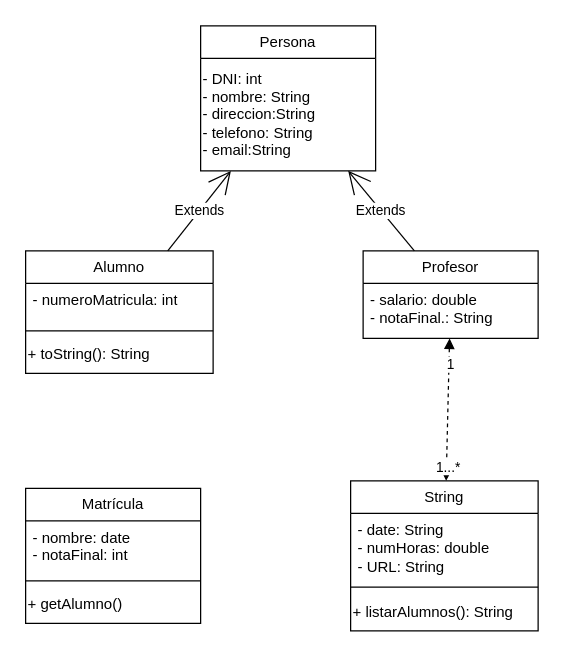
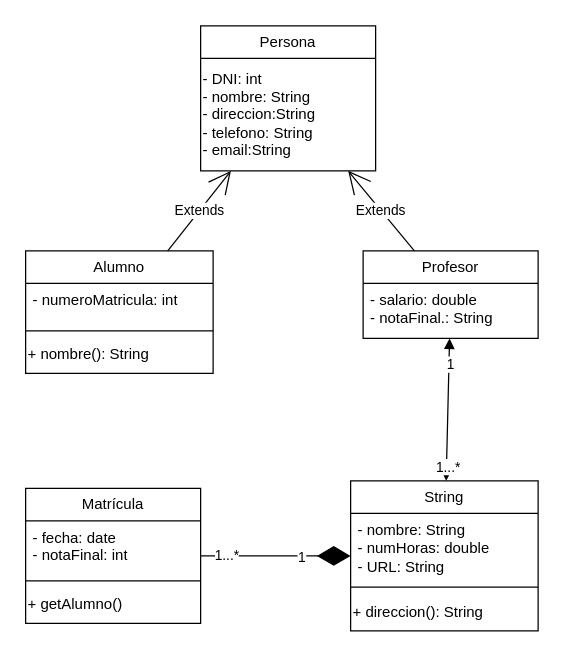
  <mxCell id="0" />
  <mxCell id="1" parent="0" />
  <mxCell id="2" value="Alumno" style="swimlane;fontStyle=0;childLayout=stackLayout;horizontal=1;startSize=26;fillColor=none;horizontalStack=0;resizeParent=1;resizeParentMax=0;resizeLast=0;collapsible=1;marginBottom=0;whiteSpace=wrap;html=1;" vertex="1" parent="1"><mxGeometry x="20" y="200" width="150" height="98" as="geometry" /></mxCell>
  <mxCell id="3" value="&lt;div&gt;&lt;span style=&quot;background-color: initial;&quot;&gt;- numeroMatricula: int&lt;/span&gt;&lt;br&gt;&lt;/div&gt;&lt;div&gt;&lt;br&gt;&lt;/div&gt;" style="text;strokeColor=none;fillColor=none;align=left;verticalAlign=top;spacingLeft=4;spacingRight=4;overflow=hidden;rotatable=0;points=[[0,0.5],[1,0.5]];portConstraint=eastwest;whiteSpace=wrap;html=1;" vertex="1" parent="2"><mxGeometry y="26" width="150" height="34" as="geometry" /></mxCell>
  <mxCell id="4" value="" style="line;strokeWidth=1;fillColor=none;align=left;verticalAlign=middle;spacingTop=-1;spacingLeft=3;spacingRight=3;rotatable=0;labelPosition=right;points=[];portConstraint=eastwest;strokeColor=inherit;" vertex="1" parent="2"><mxGeometry y="60" width="150" height="8" as="geometry" /></mxCell>
- <mxCell id="5" value="+ toString(): String" style="text;html=1;align=left;verticalAlign=middle;resizable=0;points=[];autosize=1;strokeColor=none;fillColor=none;" vertex="1" parent="2"><mxGeometry y="68" width="150" height="30" as="geometry" /></mxCell>
+ <mxCell id="5" value="+ nombre(): String" style="text;html=1;align=left;verticalAlign=middle;resizable=0;points=[];autosize=1;strokeColor=none;fillColor=none;" vertex="1" parent="2"><mxGeometry y="68" width="150" height="30" as="geometry" /></mxCell>
  <mxCell id="6" value="Profesor" style="swimlane;fontStyle=0;childLayout=stackLayout;horizontal=1;startSize=26;fillColor=none;horizontalStack=0;resizeParent=1;resizeParentMax=0;resizeLast=0;collapsible=1;marginBottom=0;whiteSpace=wrap;html=1;" vertex="1" parent="1"><mxGeometry x="290" y="200" width="140" height="70" as="geometry" /></mxCell>
  <mxCell id="7" value="&lt;div&gt;&lt;span style=&quot;background-color: initial;&quot;&gt;- salario: double&lt;/span&gt;&lt;br&gt;&lt;/div&gt;&lt;div&gt;&lt;span style=&quot;background-color: initial;&quot;&gt;- notaFinal.: String&lt;/span&gt;&lt;br&gt;&lt;/div&gt;" style="text;strokeColor=none;fillColor=none;align=left;verticalAlign=top;spacingLeft=4;spacingRight=4;overflow=hidden;rotatable=0;points=[[0,0.5],[1,0.5]];portConstraint=eastwest;whiteSpace=wrap;html=1;" vertex="1" parent="6"><mxGeometry y="26" width="140" height="44" as="geometry" /></mxCell>
  <mxCell id="8" value="Persona" style="swimlane;fontStyle=0;childLayout=stackLayout;horizontal=1;startSize=26;fillColor=none;horizontalStack=0;resizeParent=1;resizeParentMax=0;resizeLast=0;collapsible=1;marginBottom=0;whiteSpace=wrap;html=1;" vertex="1" parent="1"><mxGeometry x="160" y="20" width="140" height="116" as="geometry" /></mxCell>
  <mxCell id="9" value="- DNI: int&lt;div&gt;- nombre: String&lt;/div&gt;&lt;div&gt;- direccion:String&lt;/div&gt;&lt;div&gt;- telefono: String&lt;/div&gt;&lt;div&gt;- email:String&lt;/div&gt;" style="text;html=1;align=left;verticalAlign=middle;resizable=0;points=[];autosize=1;strokeColor=none;fillColor=none;" vertex="1" parent="8"><mxGeometry y="26" width="140" height="90" as="geometry" /></mxCell>
  <mxCell id="10" value="Extends" style="endArrow=open;endSize=16;endFill=0;html=1;rounded=0;" edge="1" parent="1" source="2" target="8"><mxGeometry width="160" relative="1" as="geometry"><mxPoint x="40" y="110" as="sourcePoint" /><mxPoint x="130" y="170" as="targetPoint" /></mxGeometry></mxCell>
  <mxCell id="11" value="Extends" style="endArrow=open;endSize=16;endFill=0;html=1;rounded=0;" edge="1" parent="1" source="6" target="8"><mxGeometry width="160" relative="1" as="geometry"><mxPoint x="400" y="100" as="sourcePoint" /><mxPoint x="360" y="140" as="targetPoint" /></mxGeometry></mxCell>
  <mxCell id="12" value="String" style="swimlane;fontStyle=0;childLayout=stackLayout;horizontal=1;startSize=26;fillColor=none;horizontalStack=0;resizeParent=1;resizeParentMax=0;resizeLast=0;collapsible=1;marginBottom=0;whiteSpace=wrap;html=1;" vertex="1" parent="1"><mxGeometry x="280" y="384" width="150" height="120" as="geometry" /></mxCell>
- <mxCell id="13" value="- date: String&lt;div&gt;- numHoras: double&lt;/div&gt;&lt;div&gt;- URL: String&lt;/div&gt;" style="text;strokeColor=none;fillColor=none;align=left;verticalAlign=top;spacingLeft=4;spacingRight=4;overflow=hidden;rotatable=0;points=[[0,0.5],[1,0.5]];portConstraint=eastwest;whiteSpace=wrap;html=1;" vertex="1" parent="12"><mxGeometry y="26" width="150" height="54" as="geometry" /></mxCell>
+ <mxCell id="13" value="- nombre: String&lt;div&gt;- numHoras: double&lt;/div&gt;&lt;div&gt;- URL: String&lt;/div&gt;" style="text;strokeColor=none;fillColor=none;align=left;verticalAlign=top;spacingLeft=4;spacingRight=4;overflow=hidden;rotatable=0;points=[[0,0.5],[1,0.5]];portConstraint=eastwest;whiteSpace=wrap;html=1;" vertex="1" parent="12"><mxGeometry y="26" width="150" height="54" as="geometry" /></mxCell>
  <mxCell id="14" value="" style="line;strokeWidth=1;fillColor=none;align=left;verticalAlign=middle;spacingTop=-1;spacingLeft=3;spacingRight=3;rotatable=0;labelPosition=right;points=[];portConstraint=eastwest;strokeColor=inherit;" vertex="1" parent="12"><mxGeometry y="80" width="150" height="10" as="geometry" /></mxCell>
- <mxCell id="15" value="+ listarAlumnos(): String" style="text;html=1;align=left;verticalAlign=middle;resizable=0;points=[];autosize=1;strokeColor=none;fillColor=none;" vertex="1" parent="12"><mxGeometry y="90" width="150" height="30" as="geometry" /></mxCell>
+ <mxCell id="15" value="+ direccion(): String" style="text;html=1;align=left;verticalAlign=middle;resizable=0;points=[];autosize=1;strokeColor=none;fillColor=none;" vertex="1" parent="12"><mxGeometry y="90" width="150" height="30" as="geometry" /></mxCell>
  <mxCell id="16" value="Matrícula" style="swimlane;fontStyle=0;childLayout=stackLayout;horizontal=1;startSize=26;fillColor=none;horizontalStack=0;resizeParent=1;resizeParentMax=0;resizeLast=0;collapsible=1;marginBottom=0;whiteSpace=wrap;html=1;" vertex="1" parent="1"><mxGeometry x="20" y="390" width="140" height="108" as="geometry" /></mxCell>
- <mxCell id="17" value="&lt;div&gt;- nombre: date&lt;/div&gt;&lt;div&gt;- notaFinal: int&lt;/div&gt;" style="text;strokeColor=none;fillColor=none;align=left;verticalAlign=top;spacingLeft=4;spacingRight=4;overflow=hidden;rotatable=0;points=[[0,0.5],[1,0.5]];portConstraint=eastwest;whiteSpace=wrap;html=1;" vertex="1" parent="16"><mxGeometry y="26" width="140" height="44" as="geometry" /></mxCell>
+ <mxCell id="17" value="&lt;div&gt;- fecha: date&lt;/div&gt;&lt;div&gt;- notaFinal: int&lt;/div&gt;" style="text;strokeColor=none;fillColor=none;align=left;verticalAlign=top;spacingLeft=4;spacingRight=4;overflow=hidden;rotatable=0;points=[[0,0.5],[1,0.5]];portConstraint=eastwest;whiteSpace=wrap;html=1;" vertex="1" parent="16"><mxGeometry y="26" width="140" height="44" as="geometry" /></mxCell>
  <mxCell id="18" value="" style="line;strokeWidth=1;fillColor=none;align=left;verticalAlign=middle;spacingTop=-1;spacingLeft=3;spacingRight=3;rotatable=0;labelPosition=right;points=[];portConstraint=eastwest;strokeColor=inherit;" vertex="1" parent="16"><mxGeometry y="70" width="140" height="8" as="geometry" /></mxCell>
  <mxCell id="19" value="+ getAlumno()" style="text;html=1;align=left;verticalAlign=middle;resizable=0;points=[];autosize=1;strokeColor=none;fillColor=none;" vertex="1" parent="16"><mxGeometry y="78" width="140" height="30" as="geometry" /></mxCell>
- <mxCell id="23" value="" style="endArrow=block;startArrow=block;endFill=1;startFill=1;html=1;rounded=0;dashed=1;" edge="1" parent="1" source="6" target="12"><mxGeometry width="160" relative="1" as="geometry"><mxPoint x="110" y="340" as="sourcePoint" /><mxPoint x="270" y="340" as="targetPoint" /></mxGeometry></mxCell>
+ <mxCell id="20" value="" style="endArrow=diamondThin;endFill=1;endSize=24;html=1;rounded=0;" edge="1" parent="1" source="16" target="12"><mxGeometry width="160" relative="1" as="geometry"><mxPoint x="240" y="380" as="sourcePoint" /><mxPoint x="310" y="370" as="targetPoint" /></mxGeometry></mxCell>
+ <mxCell id="21" value="1...*" style="edgeLabel;html=1;align=center;verticalAlign=middle;resizable=0;points=[];" vertex="1" connectable="0" parent="20"><mxGeometry x="0.561" y="1" relative="1" as="geometry"><mxPoint x="-74" as="offset" /></mxGeometry></mxCell>
+ <mxCell id="22" value="1" style="edgeLabel;html=1;align=center;verticalAlign=middle;resizable=0;points=[];" vertex="1" connectable="0" parent="20"><mxGeometry x="-0.819" relative="1" as="geometry"><mxPoint x="69" as="offset" /></mxGeometry></mxCell>
+ <mxCell id="23" value="" style="endArrow=block;startArrow=block;endFill=1;startFill=1;html=1;rounded=0;" edge="1" parent="1" source="6" target="12"><mxGeometry width="160" relative="1" as="geometry"><mxPoint x="110" y="340" as="sourcePoint" /><mxPoint x="270" y="340" as="targetPoint" /></mxGeometry></mxCell>
  <mxCell id="24" value="1...*" style="edgeLabel;html=1;align=center;verticalAlign=middle;resizable=0;points=[];" vertex="1" connectable="0" parent="23"><mxGeometry x="0.808" y="1" relative="1" as="geometry"><mxPoint as="offset" /></mxGeometry></mxCell>
  <mxCell id="25" value="1" style="edgeLabel;html=1;align=center;verticalAlign=middle;resizable=0;points=[];" vertex="1" connectable="0" parent="23"><mxGeometry x="-0.755" y="1" relative="1" as="geometry"><mxPoint y="6" as="offset" /></mxGeometry></mxCell>
